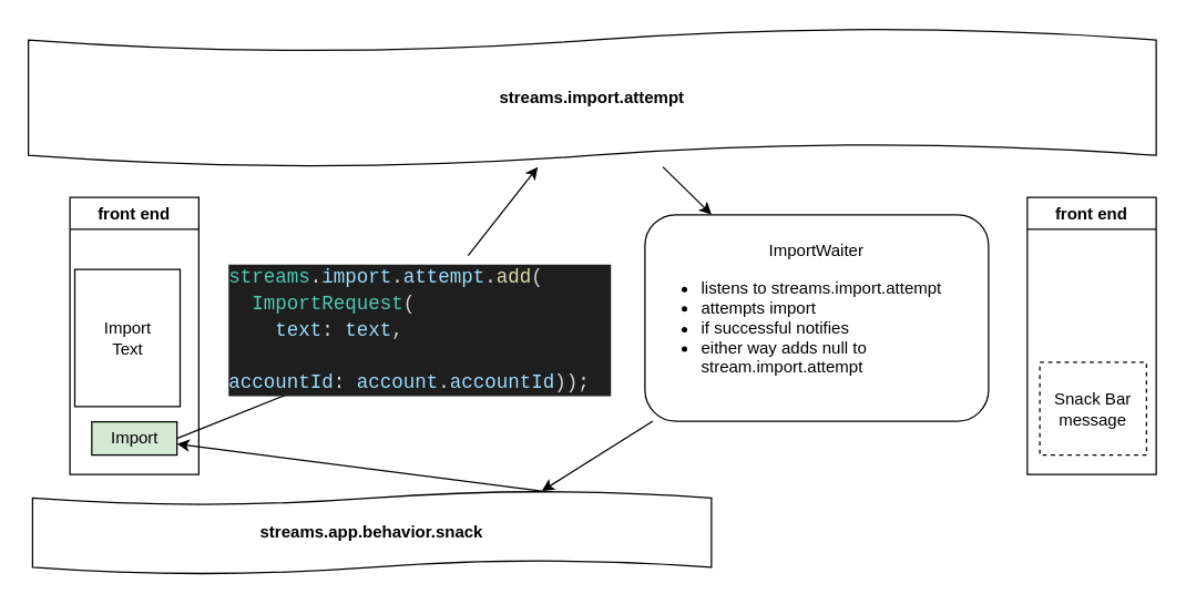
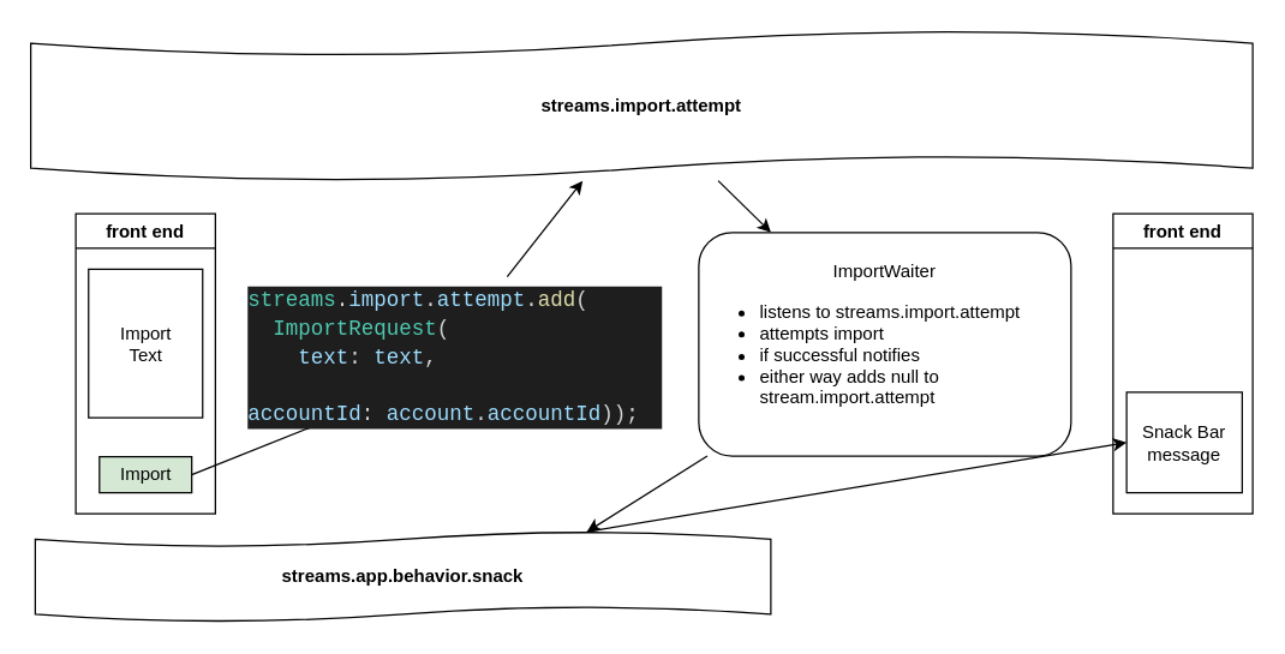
  <mxCell id="0" />
  <mxCell id="1" parent="0" />
  <mxCell id="2" style="edgeStyle=none;html=1;" edge="1" parent="1" source="3" target="13"><mxGeometry relative="1" as="geometry" /></mxCell>
  <mxCell id="3" value="&lt;b&gt;streams.import.attempt&lt;/b&gt;" style="shape=tape;whiteSpace=wrap;html=1;size=0.167;" vertex="1" parent="1"><mxGeometry x="20" y="20" width="814" height="100" as="geometry" /></mxCell>
- <mxCell id="4" style="edgeStyle=none;html=1;exitX=0.75;exitY=0;exitDx=0;exitDy=0;exitPerimeter=0;" edge="1" parent="1" source="5" target="8"><mxGeometry relative="1" as="geometry" /></mxCell>
+ <mxCell id="4" style="edgeStyle=none;html=1;entryX=0;entryY=0.5;entryDx=0;entryDy=0;exitX=0.75;exitY=0;exitDx=0;exitDy=0;exitPerimeter=0;" edge="1" parent="1" source="5" target="15"><mxGeometry relative="1" as="geometry" /></mxCell>
  <mxCell id="5" value="&lt;b&gt;streams.app.behavior.snack&lt;/b&gt;" style="shape=tape;whiteSpace=wrap;html=1;size=0.167;" vertex="1" parent="1"><mxGeometry x="23" y="354" width="490" height="60" as="geometry" /></mxCell>
  <mxCell id="6" value="front end" style="swimlane;" vertex="1" parent="1"><mxGeometry x="50" y="142" width="93" height="200" as="geometry" /></mxCell>
- <mxCell id="7" value="Import &lt;br&gt;Text" style="whiteSpace=wrap;html=1;" vertex="1" parent="6"><mxGeometry x="3.5" y="52" width="76" height="99" as="geometry" /></mxCell>
+ <mxCell id="7" value="Import &lt;br&gt;Text" style="whiteSpace=wrap;html=1;" vertex="1" parent="6"><mxGeometry x="8.5" y="37" width="76" height="99" as="geometry" /></mxCell>
  <mxCell id="8" value="Import" style="whiteSpace=wrap;html=1;fillColor=#d5e8d4;" vertex="1" parent="6"><mxGeometry x="15.75" y="162" width="61.5" height="24" as="geometry" /></mxCell>
  <mxCell id="9" style="edgeStyle=none;html=1;entryX=0.25;entryY=1;entryDx=0;entryDy=0;exitX=1;exitY=0.5;exitDx=0;exitDy=0;" edge="1" parent="1" source="8" target="11"><mxGeometry relative="1" as="geometry"><mxPoint x="210" y="246" as="targetPoint" /><mxPoint x="200" y="311" as="sourcePoint" /></mxGeometry></mxCell>
  <mxCell id="10" style="edgeStyle=none;html=1;" edge="1" parent="1" source="11" target="3"><mxGeometry relative="1" as="geometry" /></mxCell>
  <mxCell id="11" value="&lt;div style=&quot;background-color: rgb(30 , 30 , 30) ; font-family: &amp;#34;consolas&amp;#34; , &amp;#34;courier new&amp;#34; , monospace ; font-weight: normal ; font-size: 14px ; line-height: 19px&quot;&gt;&lt;div style=&quot;color: rgb(212 , 212 , 212)&quot;&gt;&lt;span style=&quot;color: #4ec9b0&quot;&gt;streams&lt;/span&gt;&lt;span style=&quot;color: #d4d4d4&quot;&gt;.&lt;/span&gt;&lt;span style=&quot;color: #9cdcfe&quot;&gt;import&lt;/span&gt;&lt;span style=&quot;color: #d4d4d4&quot;&gt;.&lt;/span&gt;&lt;span style=&quot;color: #9cdcfe&quot;&gt;attempt&lt;/span&gt;.&lt;span style=&quot;color: rgb(220 , 220 , 170)&quot;&gt;add&lt;/span&gt;(&lt;/div&gt;&lt;div style=&quot;color: rgb(212 , 212 , 212)&quot;&gt;&lt;span style=&quot;color: rgb(78 , 201 , 176)&quot;&gt;&amp;nbsp; ImportRequest&lt;/span&gt;(&lt;/div&gt;&lt;div&gt;&lt;font color=&quot;#d4d4d4&quot;&gt;&amp;nbsp; &amp;nbsp;&amp;nbsp;&lt;/font&gt;&lt;span style=&quot;color: rgb(156 , 220 , 254)&quot;&gt;text&lt;/span&gt;&lt;font color=&quot;#d4d4d4&quot;&gt;: &lt;/font&gt;&lt;span style=&quot;color: rgb(156 , 220 , 254)&quot;&gt;text&lt;/span&gt;&lt;font color=&quot;#d4d4d4&quot;&gt;,&amp;nbsp;&lt;/font&gt;&lt;/div&gt;&lt;div style=&quot;color: rgb(212 , 212 , 212)&quot;&gt;&lt;span style=&quot;color: #9cdcfe&quot;&gt;&amp;nbsp; &amp;nbsp; accountId&lt;/span&gt;&lt;span style=&quot;color: #d4d4d4&quot;&gt;:&amp;nbsp;&lt;/span&gt;&lt;span style=&quot;color: #9cdcfe&quot;&gt;account&lt;/span&gt;&lt;span style=&quot;color: #d4d4d4&quot;&gt;.&lt;/span&gt;&lt;span style=&quot;color: #9cdcfe&quot;&gt;accountId&lt;/span&gt;&lt;span style=&quot;color: #d4d4d4&quot;&gt;));&lt;/span&gt;&lt;/div&gt;&lt;/div&gt;" style="text;whiteSpace=wrap;html=1;" vertex="1" parent="1"><mxGeometry x="163" y="184" width="278" height="90" as="geometry" /></mxCell>
  <mxCell id="12" style="edgeStyle=none;html=1;entryX=0.75;entryY=0;entryDx=0;entryDy=0;entryPerimeter=0;" edge="1" parent="1" source="13" target="5"><mxGeometry relative="1" as="geometry" /></mxCell>
  <mxCell id="13" value="ImportWaiter&lt;br&gt;&lt;ul&gt;&lt;li style=&quot;text-align: left&quot;&gt;listens to streams.import.attempt&lt;/li&gt;&lt;li style=&quot;text-align: left&quot;&gt;attempts import&lt;/li&gt;&lt;li style=&quot;text-align: left&quot;&gt;if successful notifies&lt;/li&gt;&lt;li style=&quot;text-align: left&quot;&gt;either way adds null to stream.import.attempt&lt;/li&gt;&lt;/ul&gt;" style="rounded=1;whiteSpace=wrap;html=1;" vertex="1" parent="1"><mxGeometry x="465" y="154.5" width="248" height="149" as="geometry" /></mxCell>
  <mxCell id="14" value="front end" style="swimlane;" vertex="1" parent="1"><mxGeometry x="741" y="142" width="93" height="200" as="geometry" /></mxCell>
- <mxCell id="15" value="Snack Bar message" style="whiteSpace=wrap;html=1;dashed=1;" vertex="1" parent="14"><mxGeometry x="9" y="119" width="77" height="67" as="geometry" /></mxCell>
+ <mxCell id="15" value="Snack Bar message" style="whiteSpace=wrap;html=1;" vertex="1" parent="14"><mxGeometry x="9" y="119" width="77" height="67" as="geometry" /></mxCell>
